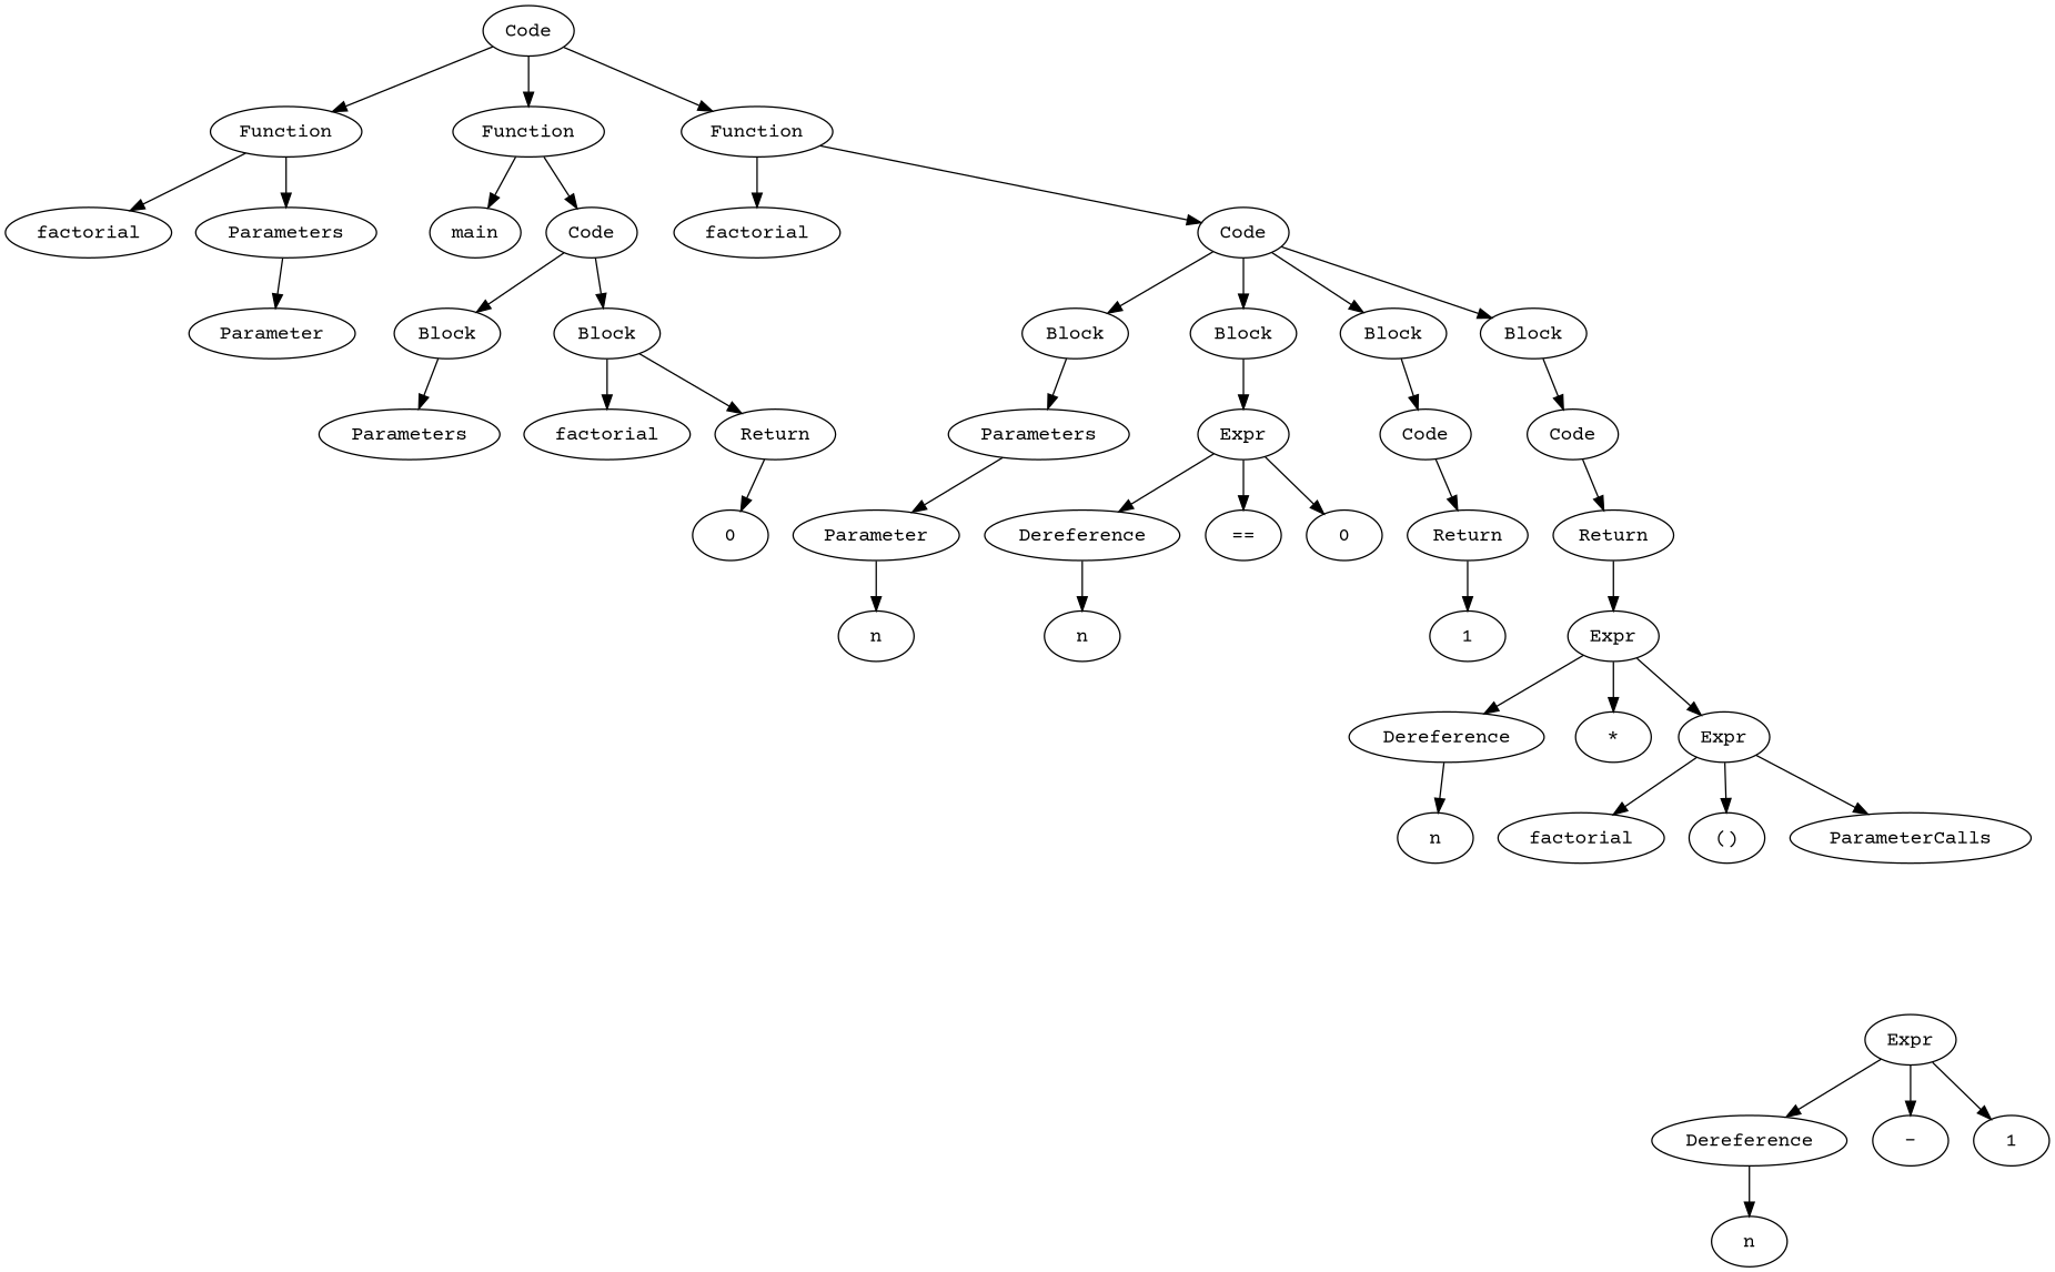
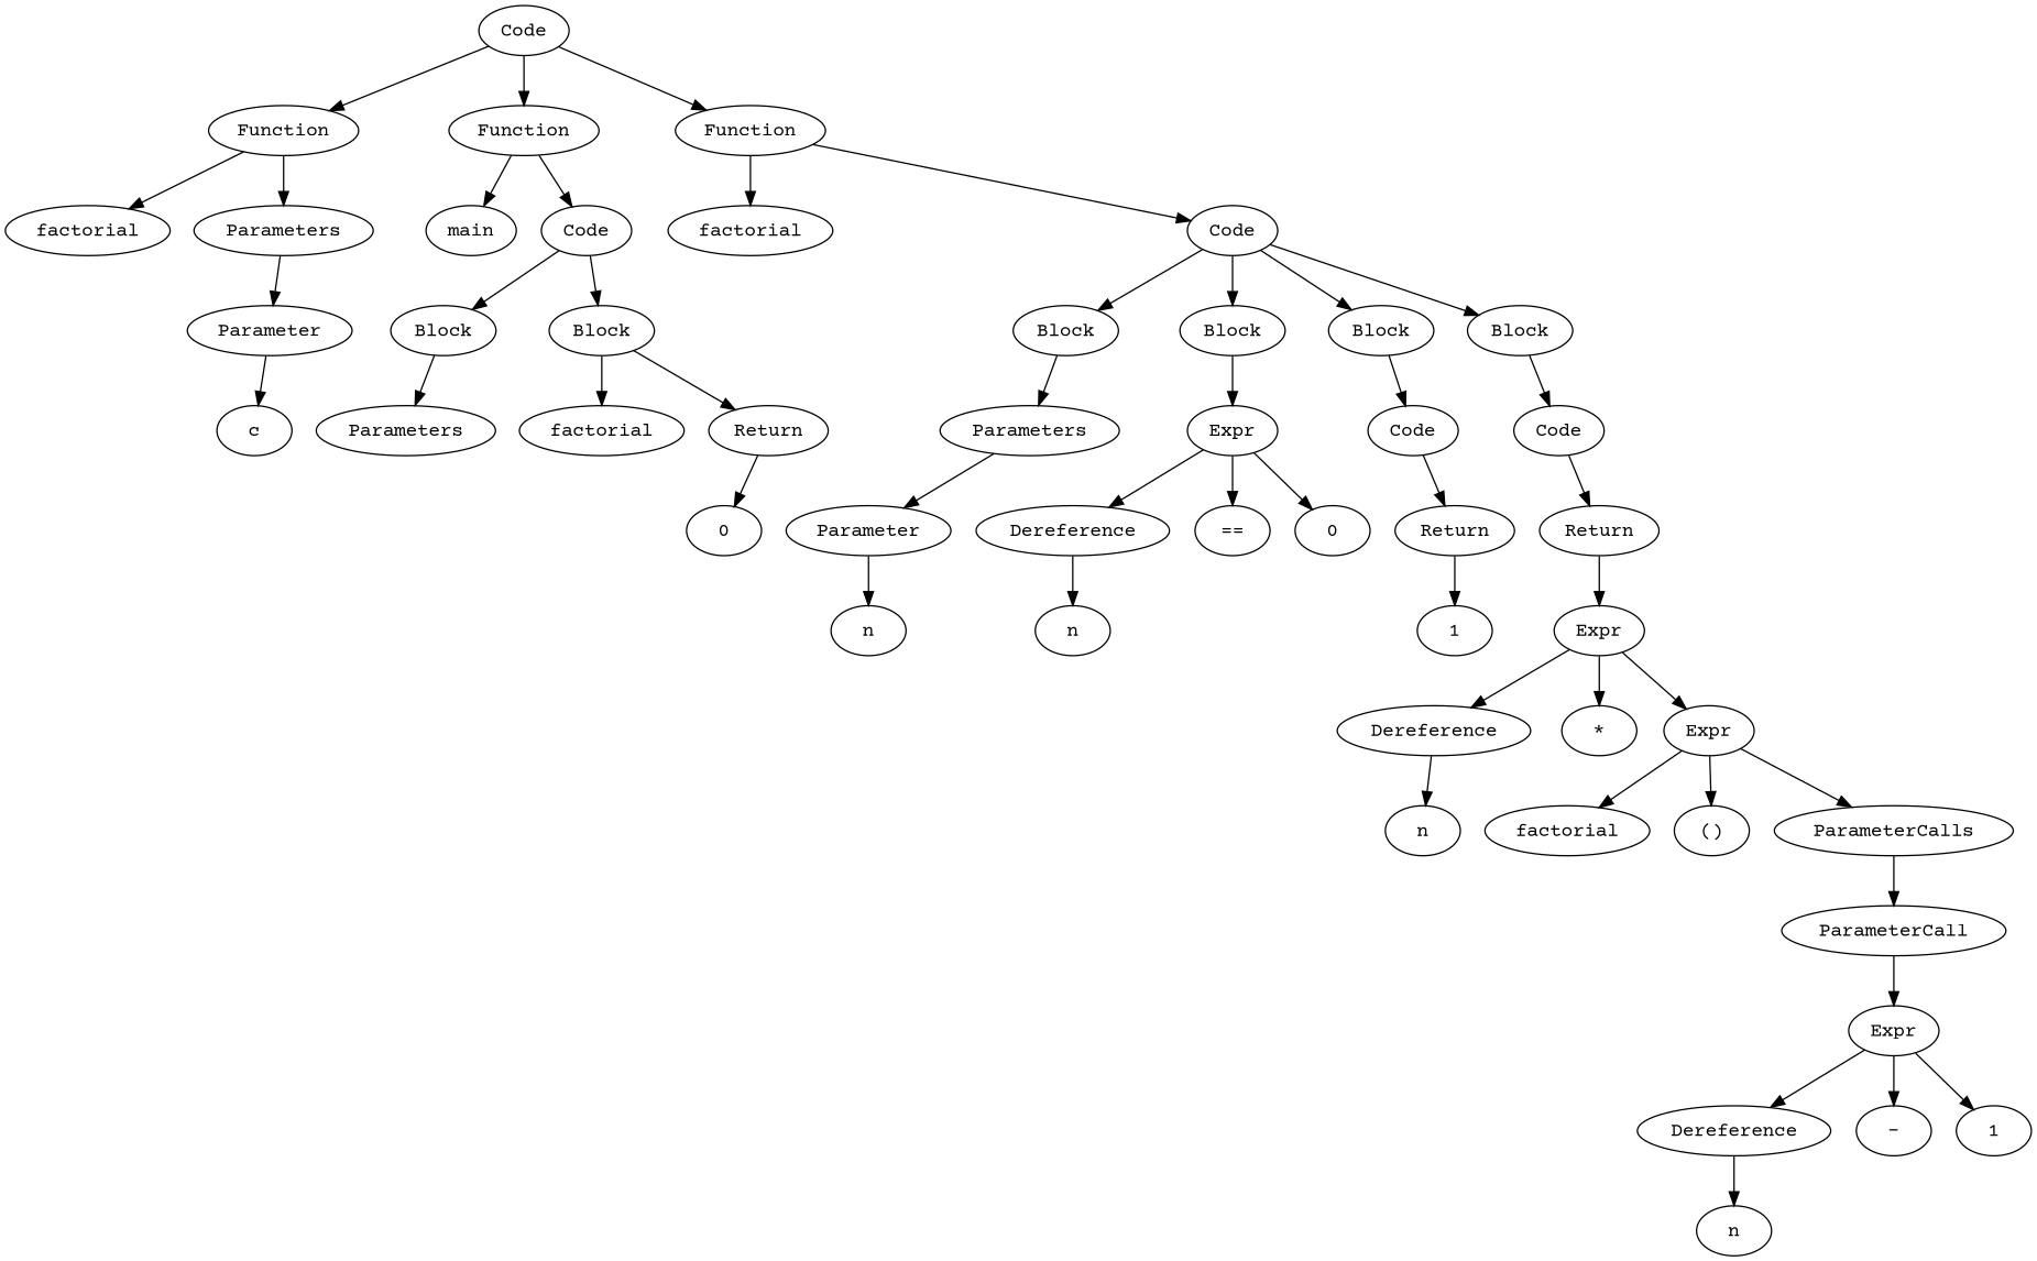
  digraph {
    fontname="Courier Prime"
    node [fontname="Courier Prime"]
    edge [fontname="Courier Prime"]
    n1 [label=Code]
    n2 [label=Function]
    n3 [label=Function]
    n4 [label=Function]
    n5 [label=factorial]
    n6 [label=Parameters]
    n7 [label=main]
    n8 [label=Code]
    n9 [label=factorial]
    n10 [label=Code]
    n11 [label=Parameter]
    n12 [label=Block]
    n13 [label=Block]
    n14 [label=Block]
    n15 [label=Block]
    n16 [label=Block]
    n17 [label=Block]
+   n18 [label=c]
    n19 [label=Parameters]
    n20 [label=factorial]
    n21 [label=Return]
    n22 [label=0]
    n23 [label=Parameters]
    n24 [label=Expr]
    n25 [label=Code]
    n26 [label=Code]
    n27 [label=Parameter]
    n28 [label=Dereference]
    n29 [label="=="]
    n30 [label=0]
    n31 [label=Return]
    n32 [label=Return]
    n33 [label=n]
    n34 [label=n]
    n35 [label=1]
    n36 [label=Expr]
    n37 [label=Dereference]
    n38 [label="*"]
    n39 [label=Expr]
    n40 [label=n]
    n41 [label=factorial]
    n42 [label="()"]
    n43 [label=ParameterCalls]
+   n44 [label=ParameterCall]
    n45 [label=Expr]
    n46 [label=Dereference]
    n47 [label="-"]
    n48 [label=1]
    n49 [label=n]
    n1 -> n2
    n1 -> n3
    n1 -> n4
    n2 -> n5
    n2 -> n6
    n3 -> n7
    n3 -> n8
    n4 -> n9
    n4 -> n10
    n6 -> n11
    n8 -> n12
    n8 -> n13
    n10 -> n14
    n10 -> n15
    n10 -> n16
    n10 -> n17
+   n11 -> n18
    n12 -> n19
    n13 -> n20
    n13 -> n21
    n14 -> n23
    n15 -> n24
    n16 -> n25
    n17 -> n26
    n21 -> n22
    n23 -> n27
    n24 -> n28
    n24 -> n29
    n24 -> n30
    n25 -> n31
    n26 -> n32
    n27 -> n33
    n28 -> n34
    n31 -> n35
    n32 -> n36
    n36 -> n37
    n36 -> n38
    n36 -> n39
    n37 -> n40
    n39 -> n41
    n39 -> n42
    n39 -> n43
+   n43 -> n44
+   n44 -> n45
    n45 -> n46
    n45 -> n47
    n45 -> n48
    n46 -> n49
  }
